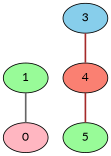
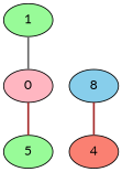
  graph {
    fontname=Lato
    rankdir=BT
    node [fillcolor=palegreen fontname=Lato style=filled]
    edge [color=brown fontname=Lato style=bold]
    n1 [fillcolor=lightpink label=0]
    1
-   3 [fillcolor=skyblue]
+   3 [fillcolor=skyblue label=8]
    4 [fillcolor=salmon]
    5
    n1 -- 1 [color=gray40]
    4 -- 3
-   5 -- 4
+   5 -- n1
  }
